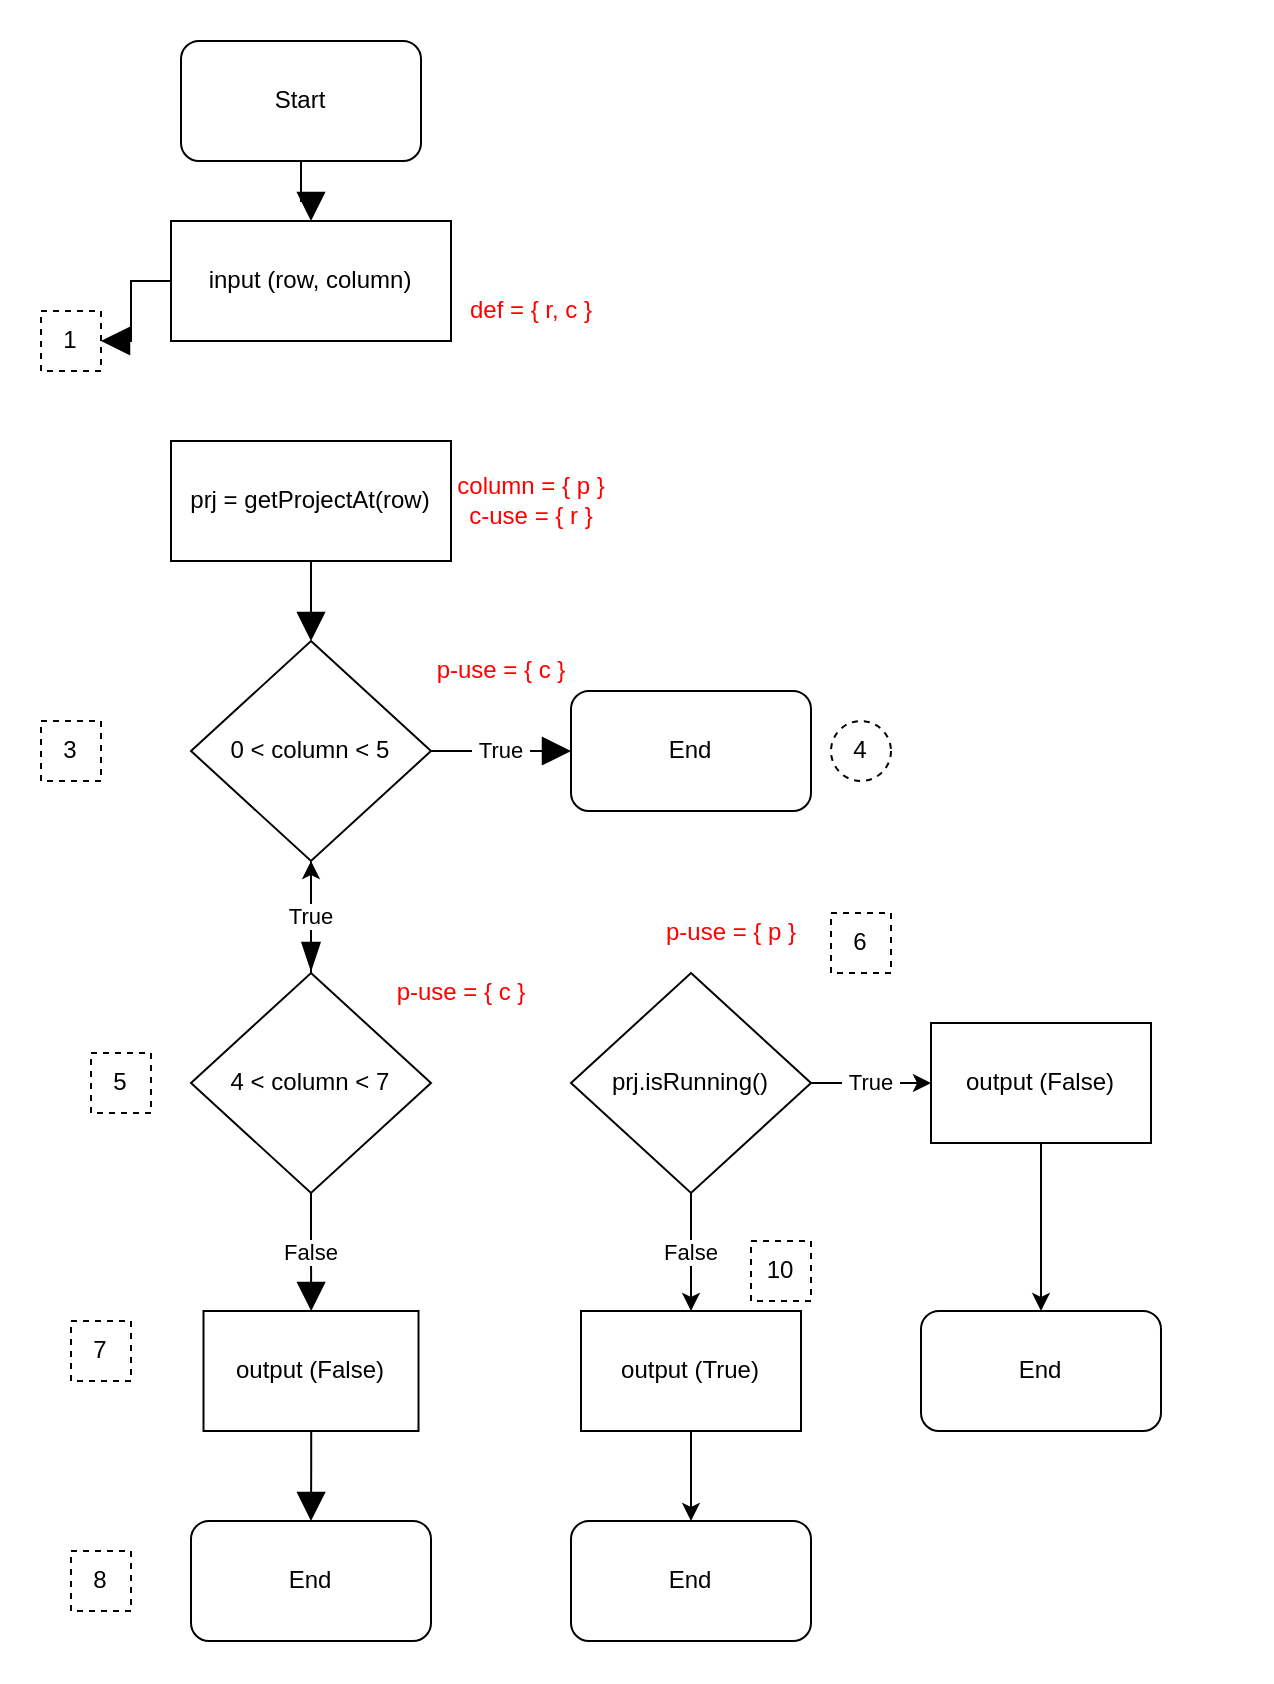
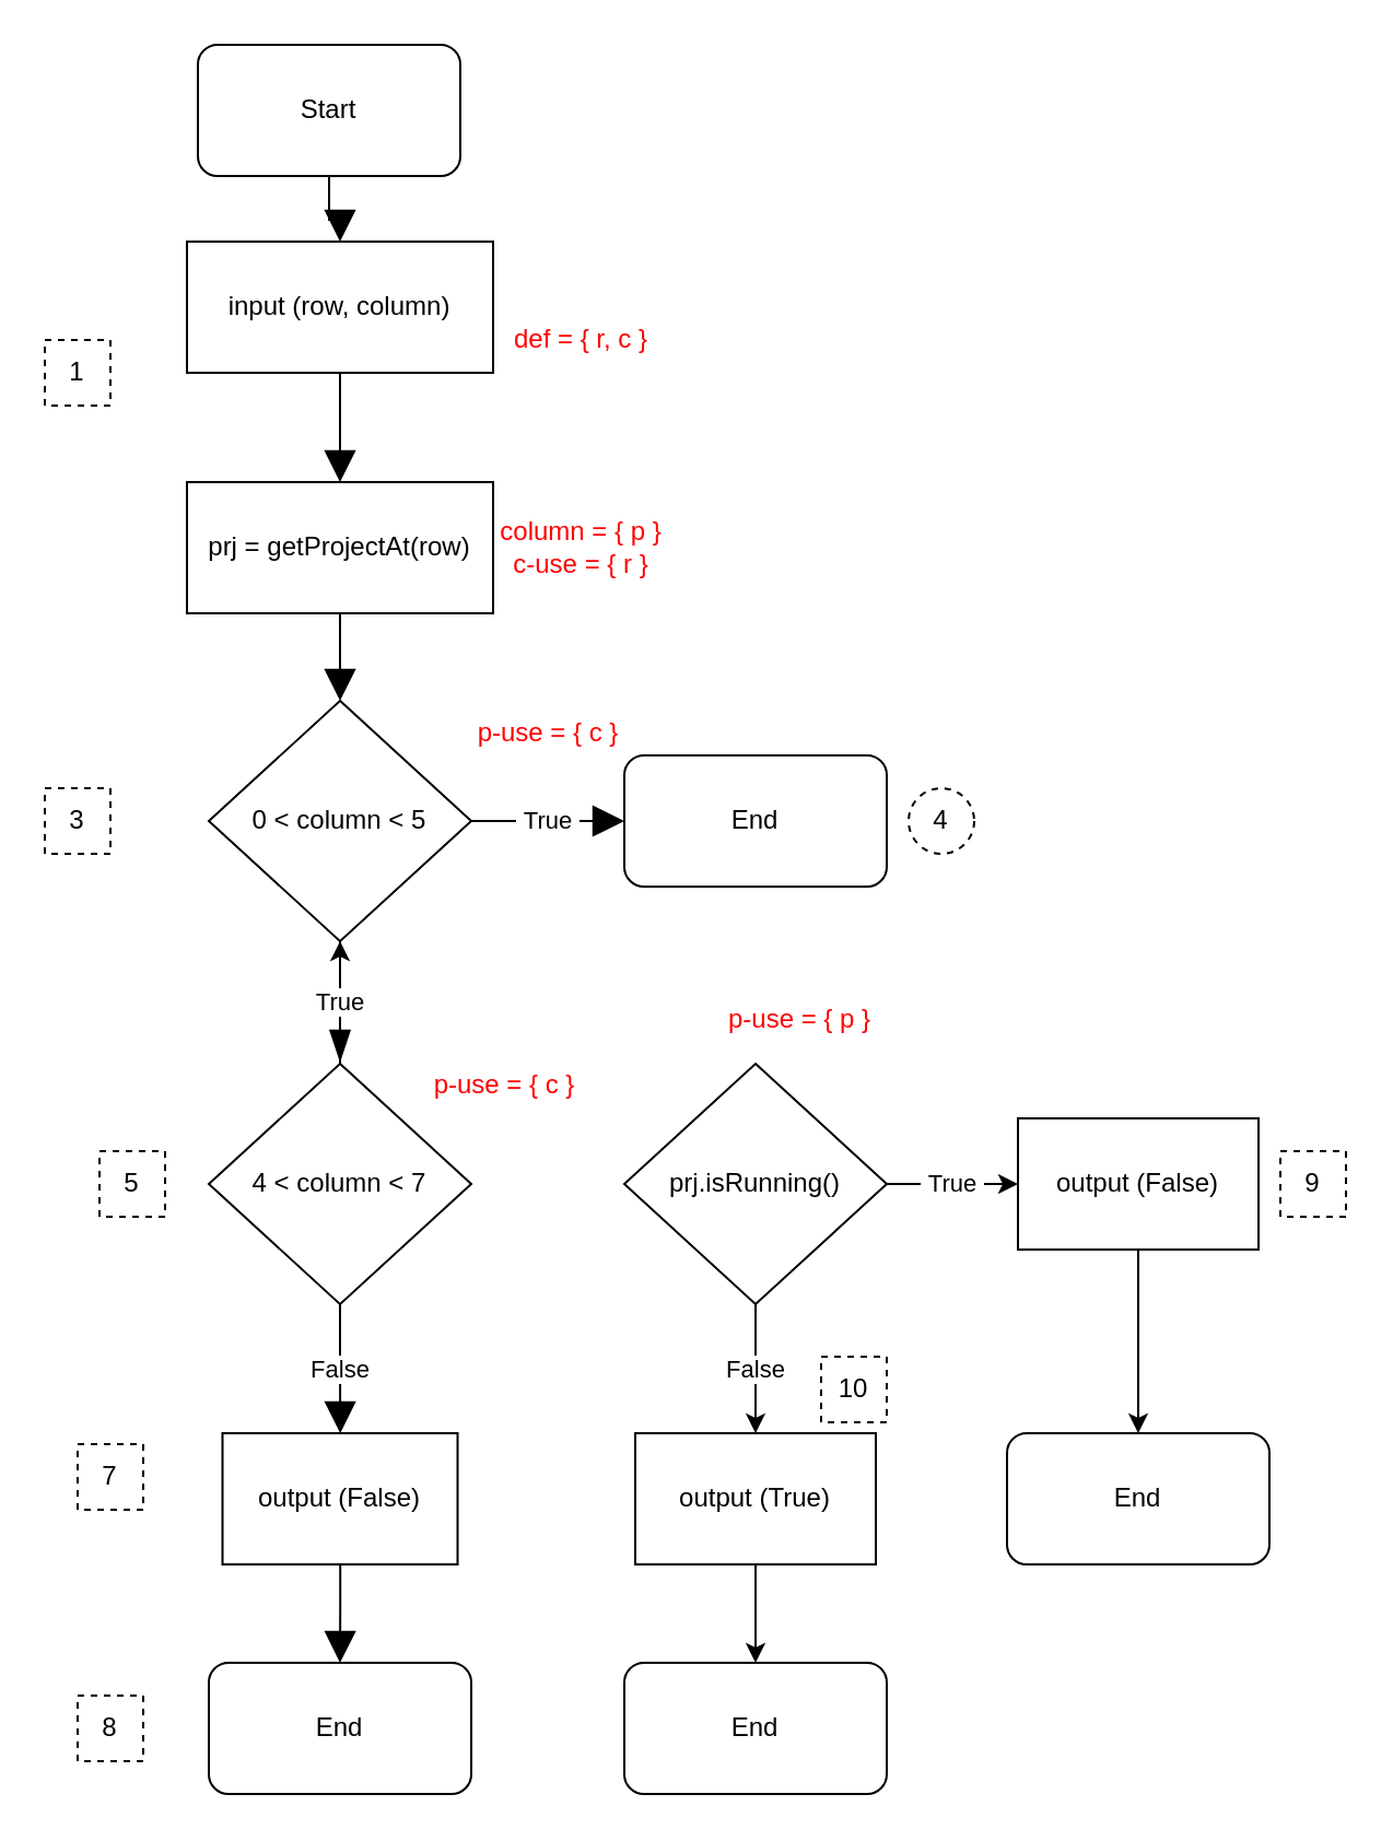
  <mxCell id="0" />
  <mxCell id="1" parent="0" />
  <mxCell id="2" value="" style="edgeStyle=orthogonalEdgeStyle;rounded=0;orthogonalLoop=1;jettySize=auto;html=1;endArrow=block;endFill=1;endSize=12;" parent="1" source="3" target="5" edge="1"><mxGeometry relative="1" as="geometry" /></mxCell>
  <mxCell id="3" value="Start" style="rounded=1;whiteSpace=wrap;html=1;" parent="1" vertex="1"><mxGeometry x="90" y="20" width="120" height="60" as="geometry" /></mxCell>
- <mxCell id="4" value="" style="edgeStyle=orthogonalEdgeStyle;rounded=0;orthogonalLoop=1;jettySize=auto;html=1;endArrow=block;endFill=1;endSize=12;" parent="1" source="5" target="11" edge="1"><mxGeometry relative="1" as="geometry" /></mxCell>
+ <mxCell id="4" value="" style="edgeStyle=orthogonalEdgeStyle;rounded=0;orthogonalLoop=1;jettySize=auto;html=1;endArrow=block;endFill=1;endSize=12;" parent="1" source="5" target="21" edge="1"><mxGeometry relative="1" as="geometry" /></mxCell>
  <mxCell id="5" value="input (row, column)" style="rounded=0;whiteSpace=wrap;html=1;" parent="1" vertex="1"><mxGeometry x="85" y="110" width="140" height="60" as="geometry" /></mxCell>
  <mxCell id="6" value="False" style="edgeStyle=orthogonalEdgeStyle;rounded=0;orthogonalLoop=1;jettySize=auto;html=1;entryX=0.5;entryY=0;entryDx=0;entryDy=0;endArrow=blockThin;endFill=1;endSize=12;" parent="1" source="8" edge="1"><mxGeometry relative="1" as="geometry"><mxPoint x="155" y="485" as="targetPoint" /></mxGeometry></mxCell>
  <mxCell id="7" value="&amp;nbsp;True&amp;nbsp;" style="edgeStyle=orthogonalEdgeStyle;rounded=0;orthogonalLoop=1;jettySize=auto;html=1;endArrow=block;endFill=1;endSize=12;" parent="1" source="8" target="26" edge="1"><mxGeometry relative="1" as="geometry" /></mxCell>
  <mxCell id="8" value="&lt;div&gt;0 &amp;lt; column &amp;lt; 5&lt;/div&gt;" style="rhombus;whiteSpace=wrap;html=1;" parent="1" vertex="1"><mxGeometry x="95" y="320" width="120" height="110" as="geometry" /></mxCell>
  <mxCell id="9" value="" style="edgeStyle=orthogonalEdgeStyle;rounded=0;orthogonalLoop=1;jettySize=auto;html=1;endArrow=block;endFill=1;endSize=12;" parent="1" source="10" target="19" edge="1"><mxGeometry relative="1" as="geometry" /></mxCell>
  <mxCell id="10" value="&lt;div&gt;output (False)&lt;/div&gt;" style="rounded=0;whiteSpace=wrap;html=1;" parent="1" vertex="1"><mxGeometry x="101.25" y="655" width="107.5" height="60" as="geometry" /></mxCell>
  <mxCell id="11" value="1" style="whiteSpace=wrap;html=1;aspect=fixed;dashed=1;" parent="1" vertex="1"><mxGeometry x="20" y="155" width="30" height="30" as="geometry" /></mxCell>
  <mxCell id="12" value="3" style="whiteSpace=wrap;html=1;aspect=fixed;dashed=1;" parent="1" vertex="1"><mxGeometry x="20" y="360" width="30" height="30" as="geometry" /></mxCell>
  <mxCell id="13" value="5" style="whiteSpace=wrap;html=1;aspect=fixed;dashed=1;" parent="1" vertex="1"><mxGeometry x="45" y="526" width="30" height="30" as="geometry" /></mxCell>
  <mxCell id="14" value="7" style="whiteSpace=wrap;html=1;aspect=fixed;dashed=1;" parent="1" vertex="1"><mxGeometry x="35" y="660" width="30" height="30" as="geometry" /></mxCell>
  <mxCell id="15" value="8" style="whiteSpace=wrap;html=1;aspect=fixed;dashed=1;" parent="1" vertex="1"><mxGeometry x="35" y="775" width="30" height="30" as="geometry" /></mxCell>
  <mxCell id="16" value="def = { r, c }" style="text;html=1;align=center;verticalAlign=middle;resizable=0;points=[];autosize=1;strokeColor=none;fillColor=none;fontColor=#FF0000;" parent="1" vertex="1"><mxGeometry x="225" y="140" width="80" height="30" as="geometry" /></mxCell>
  <mxCell id="17" value="p-use = { c }" style="text;html=1;align=center;verticalAlign=middle;resizable=0;points=[];autosize=1;strokeColor=none;fillColor=none;fontColor=#FF0000;" parent="1" vertex="1"><mxGeometry x="205" y="320" width="90" height="30" as="geometry" /></mxCell>
  <mxCell id="18" value="column = { p }&lt;br&gt;c-use = { r }" style="text;html=1;align=center;verticalAlign=middle;resizable=0;points=[];autosize=1;strokeColor=none;fillColor=none;fontColor=#FF0000;" parent="1" vertex="1"><mxGeometry x="220" y="230" width="90" height="40" as="geometry" /></mxCell>
  <mxCell id="19" value="End" style="rounded=1;whiteSpace=wrap;html=1;" parent="1" vertex="1"><mxGeometry x="95" y="760" width="120" height="60" as="geometry" /></mxCell>
  <mxCell id="20" value="" style="edgeStyle=orthogonalEdgeStyle;rounded=0;orthogonalLoop=1;jettySize=auto;html=1;endArrow=block;endFill=1;endSize=12;" parent="1" source="21" target="8" edge="1"><mxGeometry relative="1" as="geometry" /></mxCell>
  <mxCell id="21" value="prj = getProjectAt(row)" style="rounded=0;whiteSpace=wrap;html=1;" parent="1" vertex="1"><mxGeometry x="85" y="220" width="140" height="60" as="geometry" /></mxCell>
  <mxCell id="22" value="False" style="edgeStyle=orthogonalEdgeStyle;rounded=0;orthogonalLoop=1;jettySize=auto;html=1;endArrow=block;endFill=1;endSize=12;" parent="1" source="24" target="10" edge="1"><mxGeometry relative="1" as="geometry" /></mxCell>
  <mxCell id="23" value="&amp;nbsp;True&amp;nbsp;" style="edgeStyle=orthogonalEdgeStyle;rounded=0;orthogonalLoop=1;jettySize=auto;html=1;" edge="1" parent="1" source="24" target="8"><mxGeometry relative="1" as="geometry" /></mxCell>
  <mxCell id="24" value="&lt;div&gt;4 &amp;lt; column&lt;span style=&quot;background-color: initial;&quot;&gt;&amp;nbsp;&amp;lt; 7&lt;/span&gt;&lt;/div&gt;" style="rhombus;whiteSpace=wrap;html=1;" parent="1" vertex="1"><mxGeometry x="95" y="486" width="120" height="110" as="geometry" /></mxCell>
- <mxCell id="25" value="6" style="whiteSpace=wrap;html=1;aspect=fixed;dashed=1;" parent="1" vertex="1"><mxGeometry x="415" y="456" width="30" height="30" as="geometry" /></mxCell>
  <mxCell id="26" value="End" style="rounded=1;whiteSpace=wrap;html=1;" parent="1" vertex="1"><mxGeometry x="285" y="345" width="120" height="60" as="geometry" /></mxCell>
  <mxCell id="27" value="End" style="rounded=1;whiteSpace=wrap;html=1;" parent="1" vertex="1"><mxGeometry x="285" y="760" width="120" height="60" as="geometry" /></mxCell>
  <mxCell id="28" value="4" style="ellipse;whiteSpace=wrap;html=1;aspect=fixed;dashed=1;" parent="1" vertex="1"><mxGeometry x="415" y="360" width="30" height="30" as="geometry" /></mxCell>
  <mxCell id="29" value="p-use = { c }" style="text;html=1;align=center;verticalAlign=middle;resizable=0;points=[];autosize=1;strokeColor=none;fillColor=none;fontColor=#FF0000;" parent="1" vertex="1"><mxGeometry x="185" y="481" width="90" height="30" as="geometry" /></mxCell>
  <mxCell id="30" value="p-use = { p }" style="text;html=1;align=center;verticalAlign=middle;resizable=0;points=[];autosize=1;strokeColor=none;fillColor=none;fontColor=#FF0000;" parent="1" vertex="1"><mxGeometry x="320" y="451" width="90" height="30" as="geometry" /></mxCell>
  <mxCell id="31" value="&amp;nbsp;True&amp;nbsp;" style="edgeStyle=orthogonalEdgeStyle;rounded=0;orthogonalLoop=1;jettySize=auto;html=1;" edge="1" parent="1" source="33" target="35"><mxGeometry relative="1" as="geometry" /></mxCell>
  <mxCell id="32" value="False" style="edgeStyle=orthogonalEdgeStyle;rounded=0;orthogonalLoop=1;jettySize=auto;html=1;" edge="1" parent="1" source="33" target="37"><mxGeometry relative="1" as="geometry" /></mxCell>
  <mxCell id="33" value="prj.isRunning()" style="rhombus;whiteSpace=wrap;html=1;" vertex="1" parent="1"><mxGeometry x="285" y="486" width="120" height="110" as="geometry" /></mxCell>
  <mxCell id="34" value="" style="edgeStyle=orthogonalEdgeStyle;rounded=0;orthogonalLoop=1;jettySize=auto;html=1;" edge="1" parent="1" source="35" target="38"><mxGeometry relative="1" as="geometry" /></mxCell>
  <mxCell id="35" value="output (False)" style="rounded=0;whiteSpace=wrap;html=1;" vertex="1" parent="1"><mxGeometry x="465" y="511" width="110" height="60" as="geometry" /></mxCell>
  <mxCell id="36" value="" style="edgeStyle=orthogonalEdgeStyle;rounded=0;orthogonalLoop=1;jettySize=auto;html=1;" edge="1" parent="1" source="37" target="27"><mxGeometry relative="1" as="geometry" /></mxCell>
  <mxCell id="37" value="output (True)" style="rounded=0;whiteSpace=wrap;html=1;" vertex="1" parent="1"><mxGeometry x="290" y="655" width="110" height="60" as="geometry" /></mxCell>
  <mxCell id="38" value="End" style="rounded=1;whiteSpace=wrap;html=1;" vertex="1" parent="1"><mxGeometry x="460" y="655" width="120" height="60" as="geometry" /></mxCell>
+ <mxCell id="39" value="9" style="whiteSpace=wrap;html=1;aspect=fixed;dashed=1;" vertex="1" parent="1"><mxGeometry x="585" y="526" width="30" height="30" as="geometry" /></mxCell>
  <mxCell id="40" value="10" style="whiteSpace=wrap;html=1;aspect=fixed;dashed=1;" vertex="1" parent="1"><mxGeometry x="375" y="620" width="30" height="30" as="geometry" /></mxCell>
